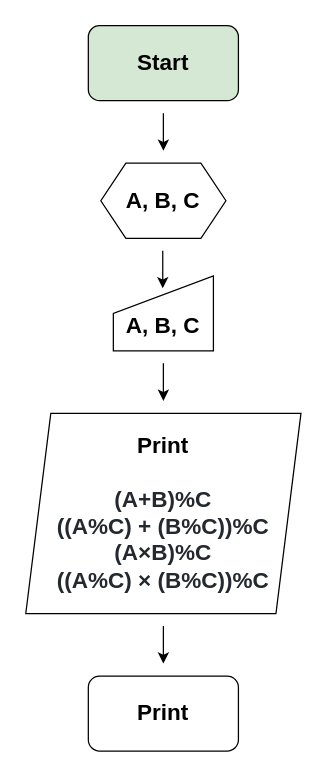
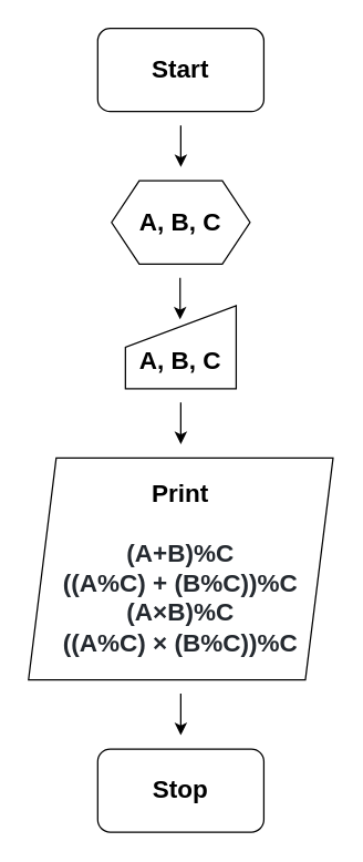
  <mxCell id="0" />
  <mxCell id="1" parent="0" />
- <mxCell id="2" value="&lt;font size=&quot;1&quot;&gt;&lt;b style=&quot;font-size: 18px&quot;&gt;Start&lt;/b&gt;&lt;/font&gt;" style="rounded=1;whiteSpace=wrap;html=1;fillColor=#d5e8d4;" vertex="1" parent="1"><mxGeometry x="70" y="20" width="120" height="60" as="geometry" /></mxCell>
+ <mxCell id="2" value="&lt;font size=&quot;1&quot;&gt;&lt;b style=&quot;font-size: 18px&quot;&gt;Start&lt;/b&gt;&lt;/font&gt;" style="rounded=1;whiteSpace=wrap;html=1;" vertex="1" parent="1"><mxGeometry x="70" y="20" width="120" height="60" as="geometry" /></mxCell>
  <mxCell id="3" value="&lt;b&gt;&lt;font style=&quot;font-size: 18px&quot;&gt;A, B, C&lt;br&gt;&lt;/font&gt;&lt;/b&gt;" style="shape=hexagon;perimeter=hexagonPerimeter2;whiteSpace=wrap;html=1;fixedSize=1;" vertex="1" parent="1"><mxGeometry x="80" y="130" width="100" height="60" as="geometry" /></mxCell>
  <mxCell id="4" value="" style="endArrow=classic;html=1;" edge="1" parent="1"><mxGeometry width="50" height="50" relative="1" as="geometry"><mxPoint x="130" y="90" as="sourcePoint" /><mxPoint x="130" y="120" as="targetPoint" /></mxGeometry></mxCell>
  <mxCell id="5" value="&lt;b&gt;&lt;font style=&quot;line-height: 120% ; font-size: 18px&quot;&gt;A, B, C&lt;/font&gt;&lt;/b&gt;" style="shape=manualInput;whiteSpace=wrap;html=1;spacing=2;spacingBottom=0;spacingTop=20;" vertex="1" parent="1"><mxGeometry x="90" y="220" width="80" height="60" as="geometry" /></mxCell>
  <mxCell id="6" value="" style="endArrow=classic;html=1;" edge="1" parent="1"><mxGeometry width="50" height="50" relative="1" as="geometry"><mxPoint x="129.5" y="200" as="sourcePoint" /><mxPoint x="129.5" y="230" as="targetPoint" /></mxGeometry></mxCell>
  <mxCell id="7" value="&lt;b style=&quot;font-size: 18px&quot;&gt;Print&lt;br&gt;&lt;br&gt;&lt;/b&gt;&lt;b style=&quot;font-size: 18px ; background-color: transparent ; color: rgb(36 , 41 , 47)&quot;&gt;(A+B)%C&lt;br&gt;&lt;/b&gt;&lt;b style=&quot;font-size: 18px ; background-color: transparent ; color: rgb(36 , 41 , 47)&quot;&gt;((A%C) + (B%C))%C&lt;br&gt;&lt;/b&gt;&lt;b style=&quot;font-size: 18px ; background-color: transparent ; color: rgb(36 , 41 , 47)&quot;&gt;(A×B)%C&lt;br&gt;&lt;/b&gt;&lt;b style=&quot;font-size: 18px ; background-color: transparent ; color: rgb(36 , 41 , 47)&quot;&gt;((A%C) × (B%C))%C&lt;/b&gt;" style="shape=parallelogram;perimeter=parallelogramPerimeter;whiteSpace=wrap;html=1;fixedSize=1;" vertex="1" parent="1"><mxGeometry x="20" y="330" width="220" height="160" as="geometry" /></mxCell>
  <mxCell id="8" value="" style="endArrow=classic;html=1;" edge="1" parent="1"><mxGeometry width="50" height="50" relative="1" as="geometry"><mxPoint x="130" y="290" as="sourcePoint" /><mxPoint x="130" y="320" as="targetPoint" /></mxGeometry></mxCell>
- <mxCell id="9" value="&lt;font size=&quot;1&quot;&gt;&lt;b style=&quot;font-size: 18px&quot;&gt;Print&lt;/b&gt;&lt;/font&gt;" style="rounded=1;whiteSpace=wrap;html=1;" vertex="1" parent="1"><mxGeometry x="70" y="540" width="120" height="60" as="geometry" /></mxCell>
+ <mxCell id="9" value="&lt;font size=&quot;1&quot;&gt;&lt;b style=&quot;font-size: 18px&quot;&gt;Stop&lt;/b&gt;&lt;/font&gt;" style="rounded=1;whiteSpace=wrap;html=1;" vertex="1" parent="1"><mxGeometry x="70" y="540" width="120" height="60" as="geometry" /></mxCell>
  <mxCell id="10" value="" style="endArrow=classic;html=1;" edge="1" parent="1"><mxGeometry width="50" height="50" relative="1" as="geometry"><mxPoint x="130" y="500" as="sourcePoint" /><mxPoint x="130" y="530" as="targetPoint" /></mxGeometry></mxCell>
